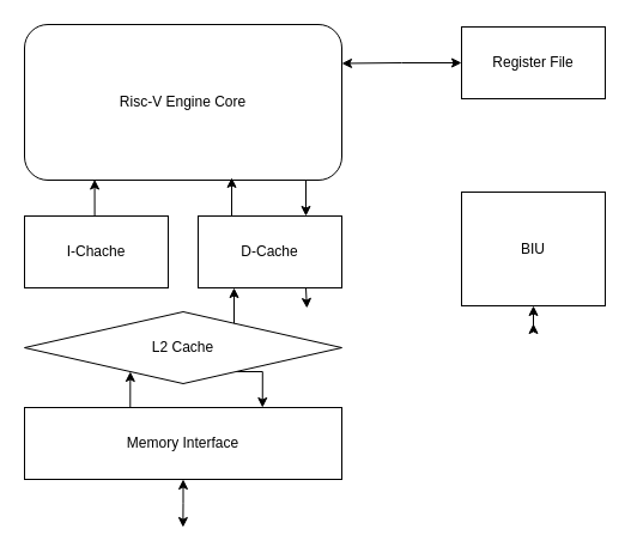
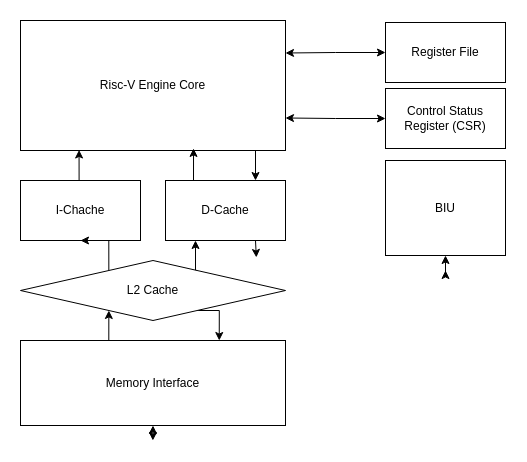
  <mxCell id="0" />
  <mxCell id="1" parent="0" />
  <mxCell id="2" style="edgeStyle=orthogonalEdgeStyle;rounded=0;orthogonalLoop=1;jettySize=auto;html=1;exitX=0.75;exitY=1;exitDx=0;exitDy=0;entryX=0.75;entryY=0;entryDx=0;entryDy=0;" edge="1" parent="1" source="3" target="8"><mxGeometry relative="1" as="geometry"><Array as="points"><mxPoint x="255" y="150" /></Array></mxGeometry></mxCell>
- <mxCell id="3" value="Risc-V Engine Core" style="whiteSpace=wrap;html=1;rounded=1;" vertex="1" parent="1"><mxGeometry x="20" y="20" width="265" height="130" as="geometry" /></mxCell>
+ <mxCell id="3" value="Risc-V Engine Core" style="whiteSpace=wrap;html=1;" vertex="1" parent="1"><mxGeometry x="20" y="20" width="265" height="130" as="geometry" /></mxCell>
  <mxCell id="4" style="edgeStyle=orthogonalEdgeStyle;rounded=0;orthogonalLoop=1;jettySize=auto;html=1;exitX=0;exitY=0.5;exitDx=0;exitDy=0;entryX=1;entryY=0.25;entryDx=0;entryDy=0;startArrow=classic;startFill=1;" edge="1" parent="1" source="5" target="3"><mxGeometry relative="1" as="geometry" /></mxCell>
  <mxCell id="5" value="Register File" style="whiteSpace=wrap;html=1;" vertex="1" parent="1"><mxGeometry x="385" y="22" width="120" height="60" as="geometry" /></mxCell>
+ <mxCell id="6" style="edgeStyle=orthogonalEdgeStyle;rounded=0;orthogonalLoop=1;jettySize=auto;html=1;entryX=1;entryY=0.75;entryDx=0;entryDy=0;startArrow=classic;startFill=1;" edge="1" parent="1" source="7" target="3"><mxGeometry relative="1" as="geometry" /></mxCell>
+ <mxCell id="7" value="Control Status Register (CSR)" style="whiteSpace=wrap;html=1;" vertex="1" parent="1"><mxGeometry x="385" y="88" width="120" height="60" as="geometry" /></mxCell>
  <mxCell id="8" value="D-Cache" style="whiteSpace=wrap;html=1;" vertex="1" parent="1"><mxGeometry x="165" y="180" width="120" height="60" as="geometry" /></mxCell>
  <mxCell id="9" value="I-Chache" style="whiteSpace=wrap;html=1;" vertex="1" parent="1"><mxGeometry x="20" y="180" width="120" height="60" as="geometry" /></mxCell>
+ <mxCell id="10" style="edgeStyle=orthogonalEdgeStyle;rounded=0;orthogonalLoop=1;jettySize=auto;html=1;exitX=0.25;exitY=0;exitDx=0;exitDy=0;entryX=0.5;entryY=1;entryDx=0;entryDy=0;" edge="1" parent="1" source="13" target="9"><mxGeometry relative="1" as="geometry" /></mxCell>
  <mxCell id="11" style="edgeStyle=orthogonalEdgeStyle;rounded=0;orthogonalLoop=1;jettySize=auto;html=1;exitX=0.75;exitY=0;exitDx=0;exitDy=0;entryX=0.25;entryY=1;entryDx=0;entryDy=0;" edge="1" parent="1" source="13" target="8"><mxGeometry relative="1" as="geometry" /></mxCell>
  <mxCell id="12" style="edgeStyle=orthogonalEdgeStyle;rounded=0;orthogonalLoop=1;jettySize=auto;html=1;exitX=0.75;exitY=1;exitDx=0;exitDy=0;entryX=0.75;entryY=0;entryDx=0;entryDy=0;" edge="1" parent="1" source="13" target="16"><mxGeometry relative="1" as="geometry" /></mxCell>
  <mxCell id="13" value="L2 Cache" style="rhombus;whiteSpace=wrap;html=1;" vertex="1" parent="1"><mxGeometry x="20" y="260" width="265" height="60" as="geometry" /></mxCell>
  <mxCell id="14" style="edgeStyle=orthogonalEdgeStyle;rounded=0;orthogonalLoop=1;jettySize=auto;html=1;exitX=0.25;exitY=0;exitDx=0;exitDy=0;entryX=0.25;entryY=1;entryDx=0;entryDy=0;" edge="1" parent="1" source="16" target="13"><mxGeometry relative="1" as="geometry" /></mxCell>
  <mxCell id="15" style="edgeStyle=orthogonalEdgeStyle;rounded=0;orthogonalLoop=1;jettySize=auto;html=1;exitX=0.5;exitY=1;exitDx=0;exitDy=0;startArrow=classic;startFill=1;" edge="1" parent="1" source="16"><mxGeometry relative="1" as="geometry"><mxPoint x="152.353" y="440" as="targetPoint" /></mxGeometry></mxCell>
- <mxCell id="16" value="Memory Interface" style="whiteSpace=wrap;html=1;" vertex="1" parent="1"><mxGeometry x="20" y="340" width="265" height="60" as="geometry" /></mxCell>
+ <mxCell id="16" value="Memory Interface" style="whiteSpace=wrap;html=1;" vertex="1" parent="1"><mxGeometry x="20" y="340" width="265" height="85" as="geometry" /></mxCell>
  <mxCell id="17" style="edgeStyle=orthogonalEdgeStyle;rounded=0;orthogonalLoop=1;jettySize=auto;html=1;startArrow=classic;startFill=1;" edge="1" parent="1" source="18"><mxGeometry relative="1" as="geometry"><mxPoint x="445" y="270" as="targetPoint" /></mxGeometry></mxCell>
  <mxCell id="18" value="BIU" style="whiteSpace=wrap;html=1;" vertex="1" parent="1"><mxGeometry x="385" y="160" width="120" height="95" as="geometry" /></mxCell>
  <mxCell id="19" style="edgeStyle=orthogonalEdgeStyle;rounded=0;orthogonalLoop=1;jettySize=auto;html=1;exitX=0.5;exitY=0;exitDx=0;exitDy=0;entryX=0.221;entryY=0.996;entryDx=0;entryDy=0;entryPerimeter=0;" edge="1" parent="1" source="9" target="3"><mxGeometry relative="1" as="geometry" /></mxCell>
  <mxCell id="20" style="edgeStyle=orthogonalEdgeStyle;rounded=0;orthogonalLoop=1;jettySize=auto;html=1;exitX=0.25;exitY=0;exitDx=0;exitDy=0;entryX=0.653;entryY=0.984;entryDx=0;entryDy=0;entryPerimeter=0;" edge="1" parent="1" source="8" target="3"><mxGeometry relative="1" as="geometry" /></mxCell>
  <mxCell id="21" style="edgeStyle=orthogonalEdgeStyle;rounded=0;orthogonalLoop=1;jettySize=auto;html=1;exitX=0.75;exitY=1;exitDx=0;exitDy=0;entryX=0.89;entryY=-0.051;entryDx=0;entryDy=0;entryPerimeter=0;" edge="1" parent="1" source="8" target="13"><mxGeometry relative="1" as="geometry" /></mxCell>
